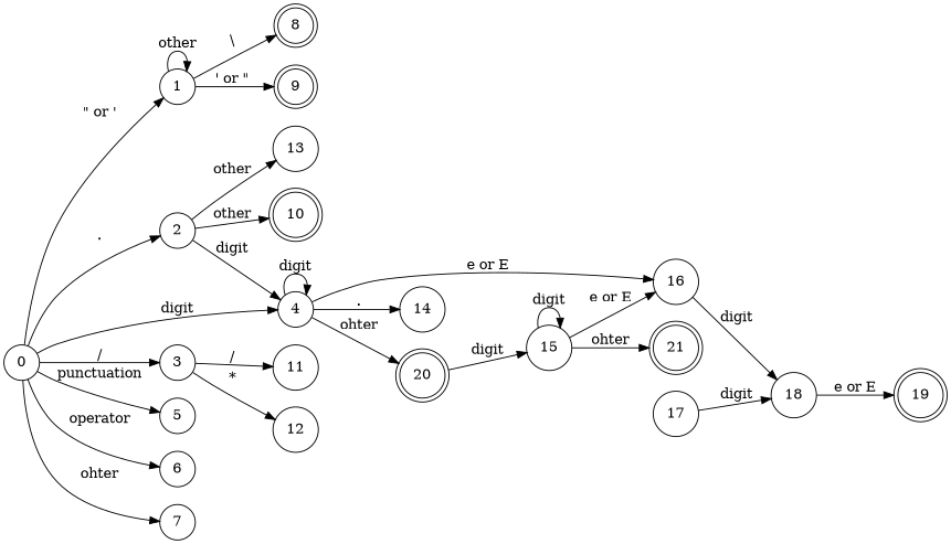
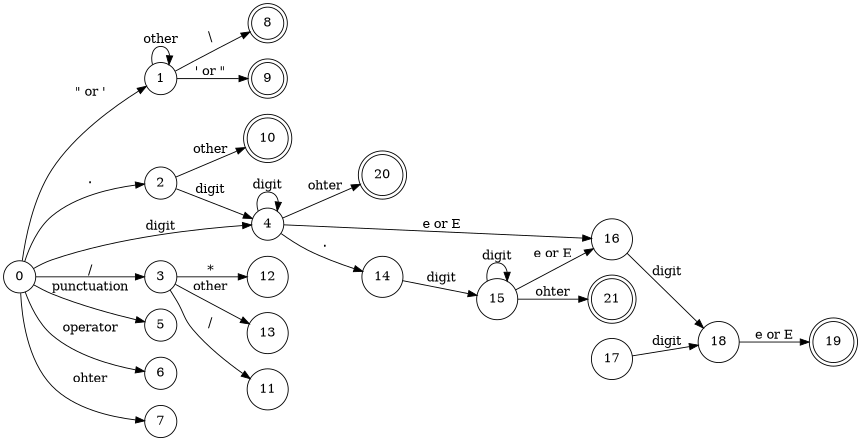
  digraph {
    rankdir=LR
    node [shape=circle]
    8 [shape=doublecircle]
    9 [shape=doublecircle]
    10 [shape=doublecircle]
    19 [shape=doublecircle]
    20 [shape=doublecircle]
    21 [shape=doublecircle]
    0
    1
    2
    3
    4
    5
    6
    7
    11
    12
    13
    14
    16
    15
    18
    17
    0 -> 1 [label="\" or '"]
    0 -> 2 [label="."]
    0 -> 3 [label="/"]
    0 -> 4 [label=digit]
    0 -> 5 [label=punctuation]
    0 -> 6 [label=operator]
    0 -> 7 [label=ohter]
    1 -> 8 [label="\\"]
    1 -> 9 [label="' or \""]
    1 -> 1 [label=other]
    2 -> 10 [label=other]
    2 -> 4 [label=digit]
    3 -> 11 [label="/"]
    3 -> 12 [label="*"]
-   2 -> 13 [label=other]
+   3 -> 13 [label=other]
    4 -> 20 [label=ohter]
    4 -> 4 [label=digit]
    4 -> 14 [label="."]
    4 -> 16 [label="e or E"]
-   20 -> 15 [label=digit]
+   14 -> 15 [label=digit]
    16 -> 18 [label=digit]
    15 -> 21 [label=ohter]
    15 -> 16 [label="e or E"]
    15 -> 15 [label=digit]
    18 -> 19 [label="e or E"]
    17 -> 18 [label=digit]
  }
